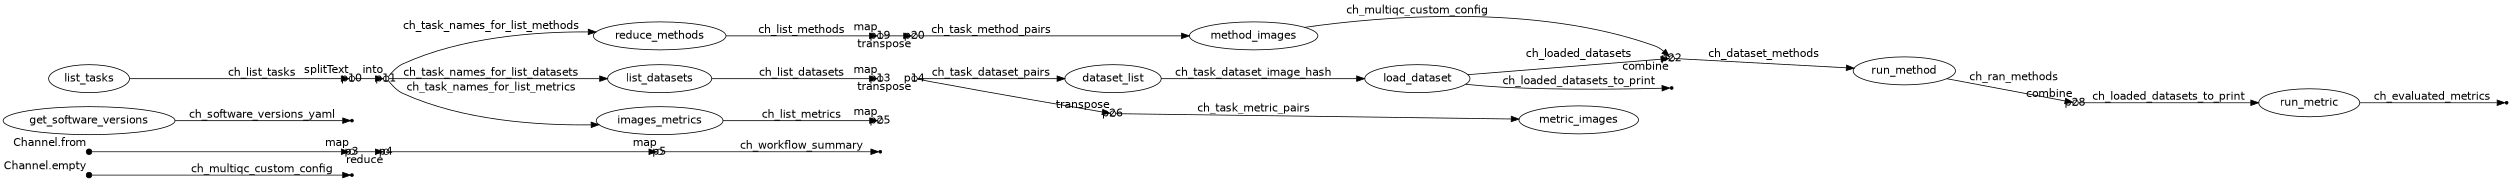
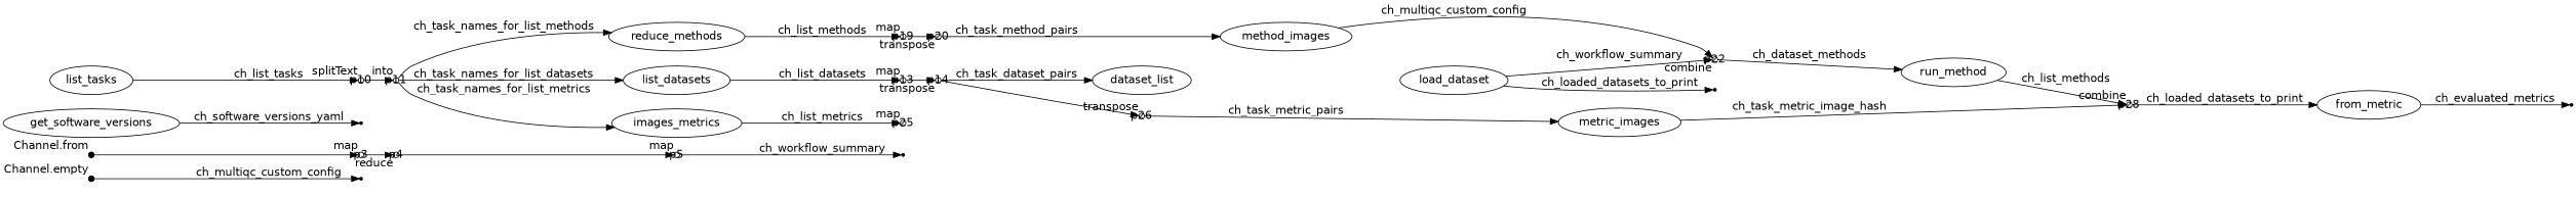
  digraph {
    fontname="DejaVu Sans"
    rankdir=LR
    node [fontname="DejaVu Sans" shape=circle]
    edge [fontname="DejaVu Sans"]
    p0 [fixedsize=true shape=point width=0.1 xlabel="Channel.empty"]
    p1 [shape=point]
    p2 [fixedsize=true shape=point width=0.1 xlabel="Channel.from"]
    p3 [fixedsize=true width=0.1 xlabel=map]
    p4 [fixedsize=true width=0.1 xlabel=reduce]
    p5 [fixedsize=true width=0.1 xlabel=map]
    p6 [shape=point]
    n8 [label=get_software_versions shape=""]
    p8 [shape=point]
    n10 [label=list_tasks shape=""]
    p10 [fixedsize=true width=0.1 xlabel=splitText]
    p11 [fixedsize=true width=0.1 xlabel=into]
    n13 [label=reduce_methods shape=""]
    n14 [label=list_datasets shape=""]
    n15 [label=images_metrics shape=""]
    p19 [fixedsize=true width=0.1 xlabel=map]
    p13 [fixedsize=true width=0.1 xlabel=map]
    p25 [fixedsize=true width=0.1 xlabel=map]
    p20 [fixedsize=true width=0.1 xlabel=transpose]
    p14 [fixedsize=true width=0.1 xlabel=transpose]
    n21 [label=dataset_list shape=""]
    p26 [fixedsize=true width=0.1 xlabel=transpose]
    n23 [label=load_dataset shape=""]
    p22 [fixedsize=true width=0.1 xlabel=combine]
    p17 [shape=point]
    n26 [label=run_method shape=""]
    p28 [fixedsize=true width=0.1 xlabel=combine]
    n28 [label=method_images shape=""]
-   n29 [label=run_metric shape=""]
+   n29 [label=from_metric shape=""]
    p30 [shape=point]
    n31 [label=metric_images shape=""]
    p0 -> p1 [label=ch_multiqc_custom_config]
    p2 -> p3
    p3 -> p4
    p4 -> p5
    p5 -> p6 [label=ch_workflow_summary]
    n8 -> p8 [label=ch_software_versions_yaml]
    n10 -> p10 [label=ch_list_tasks]
    p10 -> p11
    p11 -> n13 [label=ch_task_names_for_list_methods]
    p11 -> n14 [label=ch_task_names_for_list_datasets]
    p11 -> n15 [label=ch_task_names_for_list_metrics]
    n13 -> p19 [label=ch_list_methods]
    n14 -> p13 [label=ch_list_datasets]
    n15 -> p25 [label=ch_list_metrics]
    p19 -> p20
+   p13 -> p14
    p20 -> n28 [label=ch_task_method_pairs]
    p14 -> n21 [label=ch_task_dataset_pairs]
    p14 -> p26
-   n21 -> n23 [label=ch_task_dataset_image_hash]
    p26 -> n31 [label=ch_task_metric_pairs]
-   n23 -> p22 [label=ch_loaded_datasets]
+   n23 -> p22 [label=ch_workflow_summary]
    n23 -> p17 [label=ch_loaded_datasets_to_print]
    p22 -> n26 [label=ch_dataset_methods]
-   n26 -> p28 [label=ch_ran_methods]
+   n26 -> p28 [label=ch_list_methods]
    p28 -> n29 [label=ch_loaded_datasets_to_print]
    n28 -> p22 [label=ch_multiqc_custom_config]
    n29 -> p30 [label=ch_evaluated_metrics]
+   n31 -> p28 [label=ch_task_metric_image_hash]
  }
